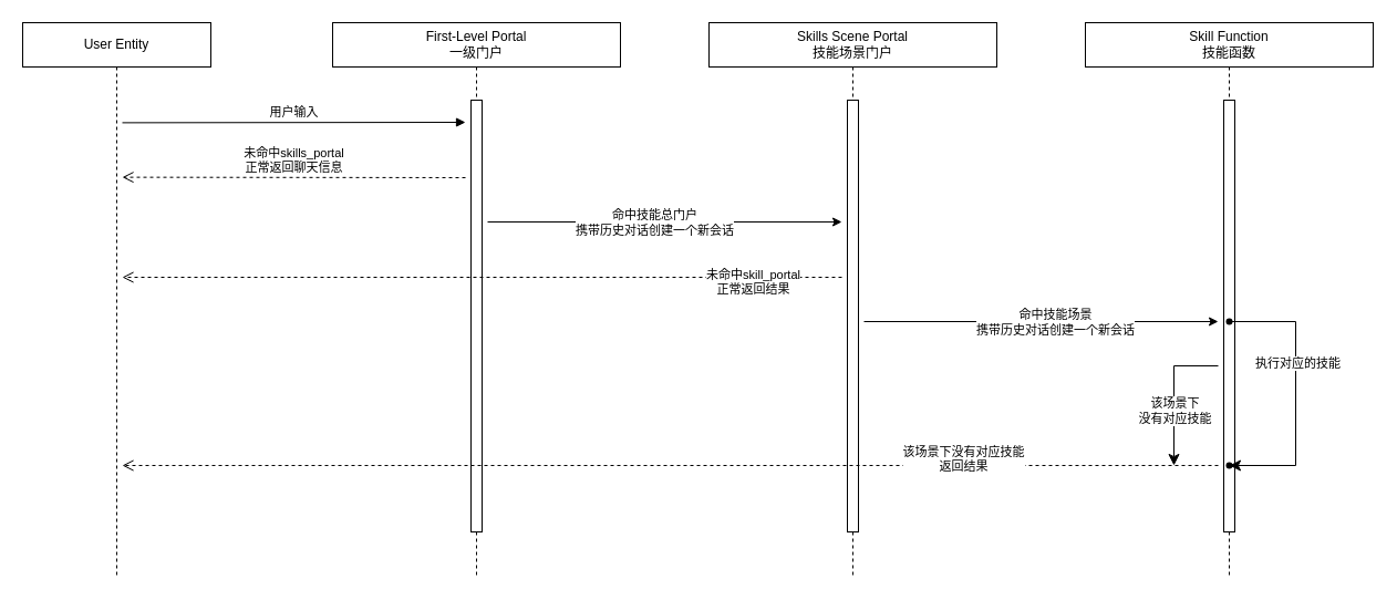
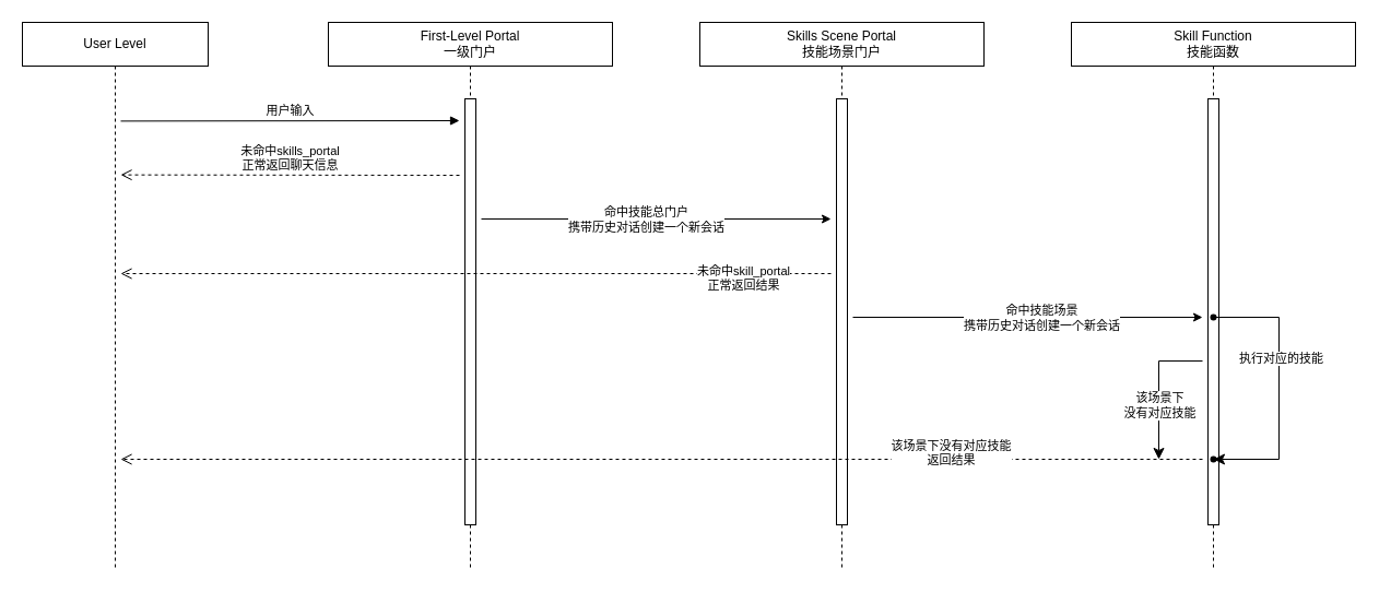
  <mxCell id="0" />
  <mxCell id="1" parent="0" />
  <mxCell id="2" value="" style="edgeStyle=elbowEdgeStyle;orthogonalLoop=1;jettySize=auto;html=1;elbow=horizontal;curved=0;rounded=0;" edge="1" parent="1"><mxGeometry relative="1" as="geometry"><mxPoint y="200" as="sourcePoint" x="440" /><mxPoint x="760" y="200" as="targetPoint" /></mxGeometry></mxCell>
  <mxCell id="3" value="命中技能总门户&lt;br&gt;携带历史对话创建一个新会话" style="edgeLabel;html=1;align=center;verticalAlign=middle;resizable=0;points=[];" vertex="1" connectable="0" parent="2"><mxGeometry x="-0.062" relative="1" as="geometry"><mxPoint as="offset" /></mxGeometry></mxCell>
  <mxCell id="4" value="First-Level Portal&lt;br&gt;一级门户" style="shape=umlLifeline;perimeter=lifelinePerimeter;whiteSpace=wrap;html=1;container=0;dropTarget=0;collapsible=0;recursiveResize=0;outlineConnect=0;portConstraint=eastwest;newEdgeStyle={&quot;edgeStyle&quot;:&quot;elbowEdgeStyle&quot;,&quot;elbow&quot;:&quot;vertical&quot;,&quot;curved&quot;:0,&quot;rounded&quot;:0};rounded=0;" parent="1" vertex="1"><mxGeometry x="300" y="20" width="260" height="500" as="geometry" /></mxCell>
  <mxCell id="5" value="" style="html=1;points=[];perimeter=orthogonalPerimeter;outlineConnect=0;targetShapes=umlLifeline;portConstraint=eastwest;newEdgeStyle={&quot;edgeStyle&quot;:&quot;elbowEdgeStyle&quot;,&quot;elbow&quot;:&quot;vertical&quot;,&quot;curved&quot;:0,&quot;rounded&quot;:0};rounded=0;" vertex="1" parent="4"><mxGeometry x="125" y="70" width="10" height="390" as="geometry" /></mxCell>
  <mxCell id="6" value="未命中skills_portal&lt;br&gt;正常返回聊天信息" style="html=1;verticalAlign=bottom;endArrow=open;dashed=1;endSize=8;edgeStyle=elbowEdgeStyle;elbow=vertical;curved=0;rounded=0;" parent="1" edge="1"><mxGeometry x="0.001" relative="1" as="geometry"><mxPoint x="110" y="159.62" as="targetPoint" /><Array as="points"><mxPoint x="295.27" y="159.62" /></Array><mxPoint x="420" y="160" as="sourcePoint" /><mxPoint as="offset" /></mxGeometry></mxCell>
- <mxCell id="7" value="User&amp;nbsp;Entity" style="shape=umlLifeline;perimeter=lifelinePerimeter;whiteSpace=wrap;html=1;container=0;dropTarget=0;collapsible=0;recursiveResize=0;outlineConnect=0;portConstraint=eastwest;newEdgeStyle={&quot;edgeStyle&quot;:&quot;elbowEdgeStyle&quot;,&quot;elbow&quot;:&quot;vertical&quot;,&quot;curved&quot;:0,&quot;rounded&quot;:0};rounded=0;" vertex="1" parent="1"><mxGeometry x="20" y="20" width="170" height="500" as="geometry" /></mxCell>
+ <mxCell id="7" value="User&amp;nbsp;Level" style="shape=umlLifeline;perimeter=lifelinePerimeter;whiteSpace=wrap;html=1;container=0;dropTarget=0;collapsible=0;recursiveResize=0;outlineConnect=0;portConstraint=eastwest;newEdgeStyle={&quot;edgeStyle&quot;:&quot;elbowEdgeStyle&quot;,&quot;elbow&quot;:&quot;vertical&quot;,&quot;curved&quot;:0,&quot;rounded&quot;:0};rounded=0;" vertex="1" parent="1"><mxGeometry x="20" y="20" width="170" height="500" as="geometry" /></mxCell>
  <mxCell id="8" value="用户输入" style="html=1;verticalAlign=bottom;endArrow=block;edgeStyle=elbowEdgeStyle;elbow=vertical;curved=0;rounded=0;" edge="1" parent="1"><mxGeometry relative="1" as="geometry"><mxPoint x="110" y="110.38" as="sourcePoint" /><Array as="points"><mxPoint x="280" y="110" /></Array><mxPoint x="420" y="110" as="targetPoint" /></mxGeometry></mxCell>
  <mxCell id="9" value="" style="edgeStyle=elbowEdgeStyle;orthogonalLoop=1;jettySize=auto;html=1;elbow=horizontal;curved=0;rounded=0;" edge="1" parent="1"><mxGeometry relative="1" as="geometry"><mxPoint x="780" y="290" as="sourcePoint" /><mxPoint x="1100" y="290" as="targetPoint" /></mxGeometry></mxCell>
  <mxCell id="10" value="命中技能场景&lt;br&gt;携带历史对话创建一个新会话" style="edgeLabel;html=1;align=center;verticalAlign=middle;resizable=0;points=[];" vertex="1" connectable="0" parent="9"><mxGeometry x="0.076" relative="1" as="geometry"><mxPoint as="offset" /></mxGeometry></mxCell>
  <mxCell id="11" value="Skills Scene Portal&lt;br&gt;技能场景门户" style="shape=umlLifeline;perimeter=lifelinePerimeter;whiteSpace=wrap;html=1;container=0;dropTarget=0;collapsible=0;recursiveResize=0;outlineConnect=0;portConstraint=eastwest;newEdgeStyle={&quot;edgeStyle&quot;:&quot;elbowEdgeStyle&quot;,&quot;elbow&quot;:&quot;vertical&quot;,&quot;curved&quot;:0,&quot;rounded&quot;:0};rounded=0;" vertex="1" parent="1"><mxGeometry x="640" y="20" width="260" height="500" as="geometry" /></mxCell>
  <mxCell id="12" value="" style="html=1;points=[];perimeter=orthogonalPerimeter;outlineConnect=0;targetShapes=umlLifeline;portConstraint=eastwest;newEdgeStyle={&quot;edgeStyle&quot;:&quot;elbowEdgeStyle&quot;,&quot;elbow&quot;:&quot;vertical&quot;,&quot;curved&quot;:0,&quot;rounded&quot;:0};rounded=0;" vertex="1" parent="11"><mxGeometry x="125" y="70" width="10" height="390" as="geometry" /></mxCell>
  <mxCell id="13" value="未命中skill_portal&lt;br&gt;正常返回结果" style="html=1;verticalAlign=bottom;endArrow=open;dashed=1;endSize=8;edgeStyle=elbowEdgeStyle;elbow=horizontal;curved=0;rounded=0;" edge="1" parent="1"><mxGeometry x="-0.754" y="20" relative="1" as="geometry"><mxPoint x="110" y="250" as="targetPoint" /><Array as="points"><mxPoint x="760" y="250" /></Array><mxPoint x="760" y="250" as="sourcePoint" /><mxPoint as="offset" /></mxGeometry></mxCell>
  <mxCell id="14" value="Skill Function&lt;br&gt;技能函数" style="shape=umlLifeline;perimeter=lifelinePerimeter;whiteSpace=wrap;html=1;container=0;dropTarget=0;collapsible=0;recursiveResize=0;outlineConnect=0;portConstraint=eastwest;newEdgeStyle={&quot;edgeStyle&quot;:&quot;elbowEdgeStyle&quot;,&quot;elbow&quot;:&quot;vertical&quot;,&quot;curved&quot;:0,&quot;rounded&quot;:0};rounded=0;" vertex="1" parent="1"><mxGeometry x="980" y="20" width="260" height="500" as="geometry" /></mxCell>
  <mxCell id="15" value="" style="html=1;points=[];perimeter=orthogonalPerimeter;outlineConnect=0;targetShapes=umlLifeline;portConstraint=eastwest;newEdgeStyle={&quot;edgeStyle&quot;:&quot;elbowEdgeStyle&quot;,&quot;elbow&quot;:&quot;vertical&quot;,&quot;curved&quot;:0,&quot;rounded&quot;:0};rounded=0;" vertex="1" parent="14"><mxGeometry x="125" y="70" width="10" height="390" as="geometry" /></mxCell>
  <mxCell id="16" value="该场景下没有对应技能&lt;br&gt;返回结果" style="html=1;verticalAlign=bottom;endArrow=open;dashed=1;endSize=8;edgeStyle=elbowEdgeStyle;elbow=horizontal;curved=0;rounded=0;" edge="1" parent="1"><mxGeometry x="-0.536" y="10" relative="1" as="geometry"><mxPoint x="110" y="420" as="targetPoint" /><Array as="points"><mxPoint x="757.5" y="420" /></Array><mxPoint x="1100" y="420" as="sourcePoint" /><mxPoint as="offset" /></mxGeometry></mxCell>
  <mxCell id="17" value="" style="shape=waypoint;sketch=0;fillStyle=solid;size=6;pointerEvents=1;points=[];fillColor=none;resizable=0;rotatable=0;perimeter=centerPerimeter;snapToPoint=1;" vertex="1" parent="1"><mxGeometry x="1100" y="410" width="20" height="20" as="geometry" /></mxCell>
  <mxCell id="18" value="" style="edgeStyle=segmentEdgeStyle;endArrow=classic;html=1;curved=0;rounded=0;endSize=8;startSize=8;" edge="1" parent="1"><mxGeometry width="50" height="50" relative="1" as="geometry"><mxPoint x="1100" y="330" as="sourcePoint" /><mxPoint x="1060" y="420" as="targetPoint" /></mxGeometry></mxCell>
  <mxCell id="19" value="该场景下&lt;br&gt;没有对应技能" style="edgeLabel;html=1;align=center;verticalAlign=middle;resizable=0;points=[];" vertex="1" connectable="0" parent="18"><mxGeometry x="-0.174" relative="1" as="geometry"><mxPoint y="26" as="offset" /></mxGeometry></mxCell>
  <mxCell id="20" value="" style="edgeStyle=elbowEdgeStyle;elbow=horizontal;endArrow=classic;html=1;curved=0;rounded=0;endSize=8;startSize=8;entryX=0.693;entryY=0.726;entryDx=0;entryDy=0;entryPerimeter=0;exitX=1.041;exitY=0.922;exitDx=0;exitDy=0;exitPerimeter=0;" edge="1" parent="1" source="22" target="17"><mxGeometry width="50" height="50" relative="1" as="geometry"><mxPoint x="1120" y="310" as="sourcePoint" /><mxPoint x="1160" y="340" as="targetPoint" /><Array as="points"><mxPoint x="1170" y="370" /></Array></mxGeometry></mxCell>
  <mxCell id="21" value="执行对应的技能" style="edgeLabel;html=1;align=center;verticalAlign=middle;resizable=0;points=[];" vertex="1" connectable="0" parent="20"><mxGeometry x="-0.224" y="1" relative="1" as="geometry"><mxPoint as="offset" /></mxGeometry></mxCell>
  <mxCell id="22" value="" style="shape=waypoint;sketch=0;fillStyle=solid;size=6;pointerEvents=1;points=[];fillColor=none;resizable=0;rotatable=0;perimeter=centerPerimeter;snapToPoint=1;" vertex="1" parent="1"><mxGeometry x="1100" y="280" width="20" height="20" as="geometry" /></mxCell>
